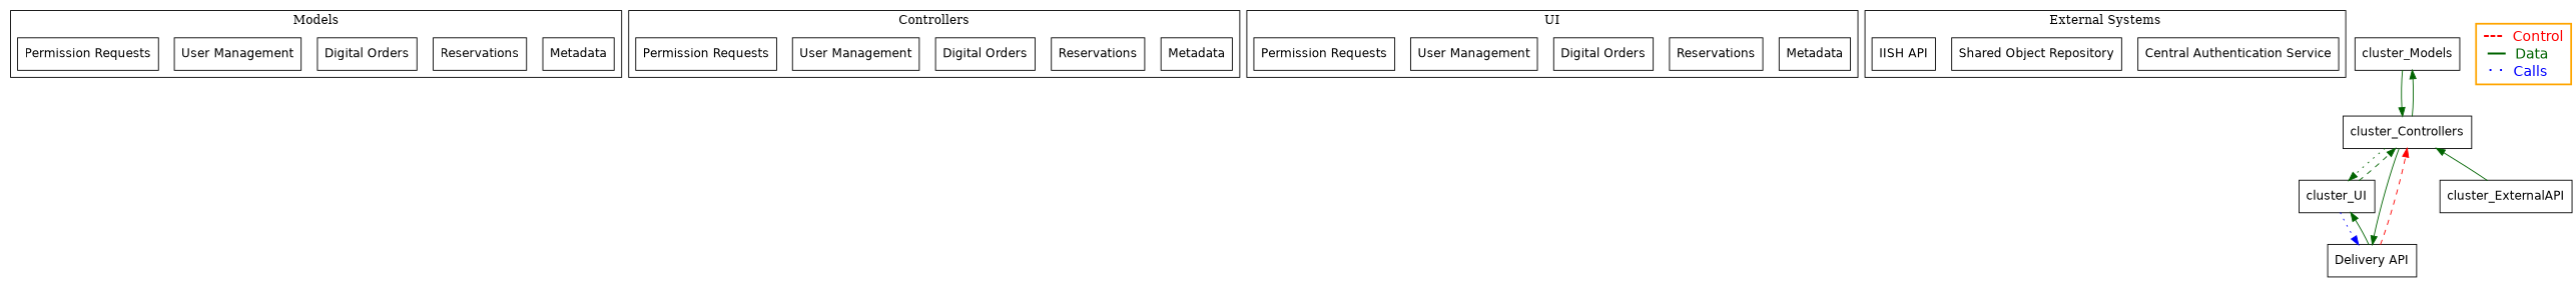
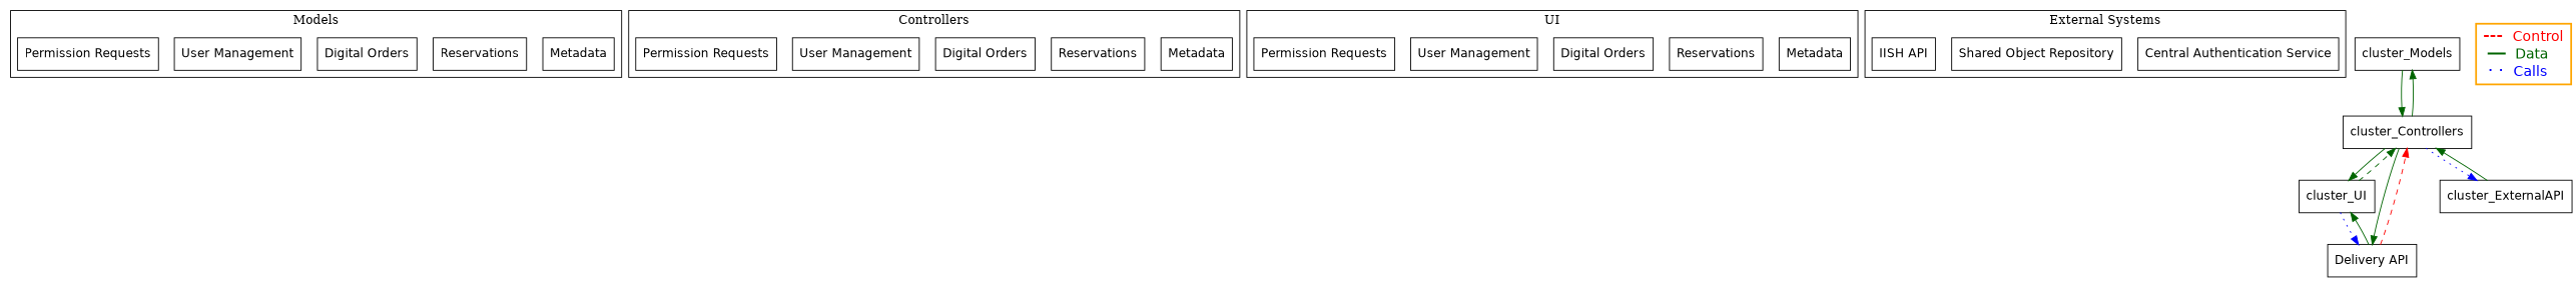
  digraph {
    node [fontname="DejaVu Sans" shape=record]
    edge [color=darkgreen fontcolor=red fontname="DejaVu Sans" style=solid]
    n1 [label=Metadata]
    n2 [label=Reservations]
    n3 [label="Digital Orders"]
    n4 [label="User Management"]
    n5 [label="Permission Requests"]
    n6 [label=Metadata]
    n7 [label=Reservations]
    n8 [label="Digital Orders"]
    n9 [label="User Management"]
    n10 [label="Permission Requests"]
    n11 [label=Metadata]
    n12 [label=Reservations]
    n13 [label="Digital Orders"]
    n14 [label="User Management"]
    n15 [label="Permission Requests"]
    n16 [label="Central Authentication Service"]
    n17 [label="Shared Object Repository"]
    n18 [label="IISH API"]
    cluster_Models
    cluster_Controllers
    cluster_UI
    n22 [label="Delivery API"]
    cluster_ExternalAPI
    n24 [color=orange label=< <font color="red" point-size="16"><font point-size="20">---</font>  Control</font><br align="left"/> <font color="darkgreen" point-size="16"><font point-size="20">―</font>  Data</font><br align="left"/> <font color="blue" point-size="16"><font point-size="20">· ·</font>  Calls</font><br align="left"/>> style=bold]
    subgraph cluster_1 {
      label=Models
      n1
      n2
      n3
      n4
      n5
    }
    subgraph cluster_2 {
      label=Controllers
      n6
      n7
      n8
      n9
      n10
    }
    subgraph cluster_3 {
      label=UI
      n11
      n12
      n13
      n14
      n15
    }
    subgraph cluster_4 {
      label="External Systems"
      n16
      n17
      n18
    }
    cluster_Models -> cluster_Controllers
    cluster_Controllers -> cluster_Models
-   cluster_Controllers -> cluster_UI [style=dotted]
+   cluster_Controllers -> cluster_UI
    cluster_Controllers -> n22
+   cluster_Controllers -> cluster_ExternalAPI [color=blue style=dotted]
    cluster_UI -> cluster_Controllers [style=dashed]
    cluster_UI -> n22 [color=blue style=dotted]
    n22 -> cluster_Controllers [color=red style=dashed]
    n22 -> cluster_UI
    cluster_ExternalAPI -> cluster_Controllers
  }
